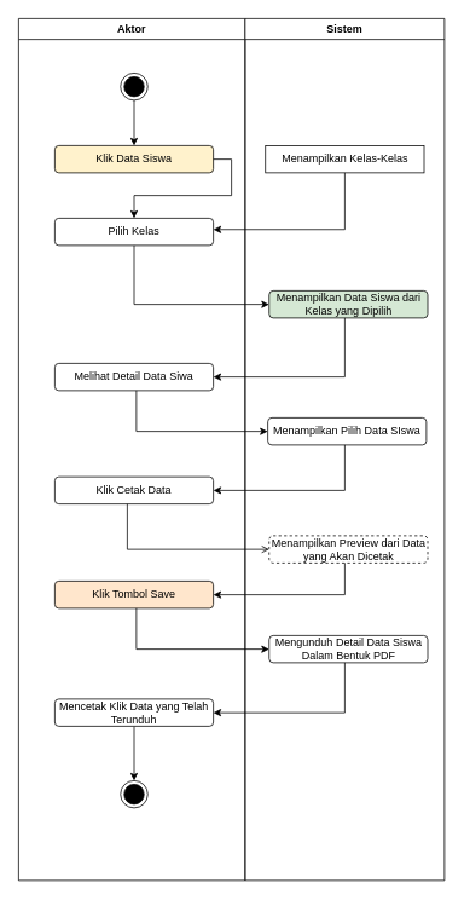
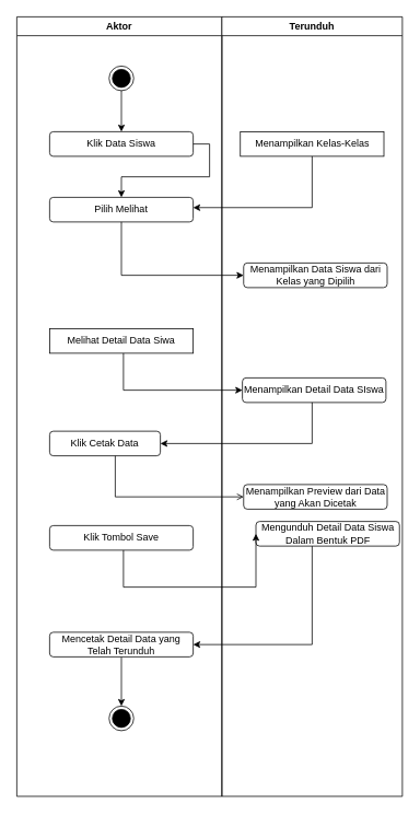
  <mxCell id="0" />
  <mxCell id="1" parent="0" />
  <mxCell id="2" value="Aktor" style="swimlane;whiteSpace=wrap;html=1;" vertex="1" parent="1"><mxGeometry x="20" y="20" width="250" height="950" as="geometry" /></mxCell>
  <mxCell id="3" style="edgeStyle=orthogonalEdgeStyle;rounded=0;orthogonalLoop=1;jettySize=auto;html=1;entryX=0.5;entryY=0;entryDx=0;entryDy=0;" edge="1" parent="2" source="4" target="5"><mxGeometry relative="1" as="geometry" /></mxCell>
  <mxCell id="4" value="" style="ellipse;html=1;shape=endState;fillColor=#000000;strokeColor=#000000;" vertex="1" parent="2"><mxGeometry x="112.5" y="60" width="30" height="30" as="geometry" /></mxCell>
- <mxCell id="5" value="Klik Data Siswa" style="rounded=1;whiteSpace=wrap;html=1;fillColor=#fff2cc;" vertex="1" parent="2"><mxGeometry x="40" y="140" width="175" height="30" as="geometry" /></mxCell>
- <mxCell id="6" value="Pilih Kelas" style="rounded=1;whiteSpace=wrap;html=1;" vertex="1" parent="2"><mxGeometry x="40" y="220" width="175" height="30" as="geometry" /></mxCell>
- <mxCell id="7" value="Melihat Detail Data Siwa" style="rounded=1;whiteSpace=wrap;html=1;" vertex="1" parent="2"><mxGeometry x="40" y="380" width="175" height="30" as="geometry" /></mxCell>
+ <mxCell id="5" value="Klik Data Siswa" style="rounded=1;whiteSpace=wrap;html=1;" vertex="1" parent="2"><mxGeometry x="40" y="140" width="175" height="30" as="geometry" /></mxCell>
+ <mxCell id="6" value="Pilih Melihat" style="rounded=1;whiteSpace=wrap;html=1;" vertex="1" parent="2"><mxGeometry x="40" y="220" width="175" height="30" as="geometry" /></mxCell>
+ <mxCell id="7" value="Melihat Detail Data Siwa" style="whiteSpace=wrap;html=1;rounded=0;" vertex="1" parent="2"><mxGeometry x="40" y="380" width="175" height="30" as="geometry" /></mxCell>
  <mxCell id="8" style="edgeStyle=orthogonalEdgeStyle;rounded=0;orthogonalLoop=1;jettySize=auto;html=1;entryX=1;entryY=0.75;entryDx=0;entryDy=0;" edge="1" parent="2"><mxGeometry relative="1" as="geometry"><mxPoint x="360" y="160" as="sourcePoint" /><mxPoint x="215" y="232.5" as="targetPoint" /><Array as="points"><mxPoint x="360" y="233" /></Array></mxGeometry></mxCell>
- <mxCell id="9" value="Klik Cetak Data" style="rounded=1;whiteSpace=wrap;html=1;" vertex="1" parent="2"><mxGeometry x="40" y="505" width="175" height="30" as="geometry" /></mxCell>
- <mxCell id="10" value="Klik Tombol Save" style="rounded=1;whiteSpace=wrap;html=1;fillColor=#ffe6cc;" vertex="1" parent="2"><mxGeometry x="40" y="620" width="175" height="30" as="geometry" /></mxCell>
+ <mxCell id="9" value="Klik Cetak Data" style="rounded=1;whiteSpace=wrap;html=1;" vertex="1" parent="2"><mxGeometry x="40" y="505" width="135" height="30" as="geometry" /></mxCell>
+ <mxCell id="10" value="Klik Tombol Save" style="rounded=1;whiteSpace=wrap;html=1;" vertex="1" parent="2"><mxGeometry x="40" y="620" width="175" height="30" as="geometry" /></mxCell>
  <mxCell id="11" style="edgeStyle=orthogonalEdgeStyle;rounded=0;orthogonalLoop=1;jettySize=auto;html=1;" edge="1" parent="2" source="12" target="13"><mxGeometry relative="1" as="geometry" /></mxCell>
- <mxCell id="12" value="Mencetak Klik Data yang Telah Terunduh" style="rounded=1;whiteSpace=wrap;html=1;" vertex="1" parent="2"><mxGeometry x="40" y="750" width="175" height="30" as="geometry" /></mxCell>
+ <mxCell id="12" value="Mencetak Detail Data yang Telah Terunduh" style="rounded=1;whiteSpace=wrap;html=1;" vertex="1" parent="2"><mxGeometry x="40" y="750" width="175" height="30" as="geometry" /></mxCell>
  <mxCell id="13" value="" style="ellipse;html=1;shape=endState;fillColor=#000000;strokeColor=#000000;" vertex="1" parent="2"><mxGeometry x="112.5" y="840" width="30" height="30" as="geometry" /></mxCell>
- <mxCell id="14" value="Sistem" style="swimlane;whiteSpace=wrap;html=1;" vertex="1" parent="1"><mxGeometry x="270" y="20" width="220" height="950" as="geometry" /></mxCell>
+ <mxCell id="14" value="Terunduh" style="swimlane;whiteSpace=wrap;html=1;" vertex="1" parent="1"><mxGeometry x="270" y="20" width="220" height="950" as="geometry" /></mxCell>
  <mxCell id="15" value="Menampilkan Kelas-Kelas" style="whiteSpace=wrap;html=1;rounded=0;" vertex="1" parent="14"><mxGeometry x="22.5" y="140" width="175" height="30" as="geometry" /></mxCell>
- <mxCell id="16" value="Menampilkan Data Siswa dari Kelas yang Dipilih" style="rounded=1;whiteSpace=wrap;html=1;fillColor=#d5e8d4;" vertex="1" parent="14"><mxGeometry x="26.5" y="300" width="175" height="30" as="geometry" /></mxCell>
- <mxCell id="17" value="Menampilkan Pilih Data SIswa" style="rounded=1;whiteSpace=wrap;html=1;" vertex="1" parent="14"><mxGeometry x="25" y="440" width="175" height="30" as="geometry" /></mxCell>
- <mxCell id="18" value="Menampilkan Preview dari Data yang Akan Dicetak" style="rounded=1;whiteSpace=wrap;html=1;dashed=1;" vertex="1" parent="14"><mxGeometry x="26.5" y="570" width="175" height="30" as="geometry" /></mxCell>
- <mxCell id="19" value="Mengunduh Detail Data Siswa Dalam Bentuk PDF" style="rounded=1;whiteSpace=wrap;html=1;" vertex="1" parent="14"><mxGeometry x="26.5" y="680" width="175" height="30" as="geometry" /></mxCell>
+ <mxCell id="16" value="Menampilkan Data Siswa dari Kelas yang Dipilih" style="rounded=1;whiteSpace=wrap;html=1;" vertex="1" parent="14"><mxGeometry x="26.5" y="300" width="175" height="30" as="geometry" /></mxCell>
+ <mxCell id="17" value="Menampilkan Detail Data SIswa" style="rounded=1;whiteSpace=wrap;html=1;" vertex="1" parent="14"><mxGeometry x="25" y="440" width="175" height="30" as="geometry" /></mxCell>
+ <mxCell id="18" value="Menampilkan Preview dari Data yang Akan Dicetak" style="rounded=1;whiteSpace=wrap;html=1;" vertex="1" parent="14"><mxGeometry x="26.5" y="570" width="175" height="30" as="geometry" /></mxCell>
+ <mxCell id="19" value="Mengunduh Detail Data Siswa Dalam Bentuk PDF" style="rounded=1;whiteSpace=wrap;html=1;" vertex="1" parent="14"><mxGeometry x="41.5" y="615" width="175" height="30" as="geometry" /></mxCell>
  <mxCell id="20" style="edgeStyle=orthogonalEdgeStyle;rounded=0;orthogonalLoop=1;jettySize=auto;html=1;exitX=1;exitY=0.5;exitDx=0;exitDy=0;" edge="1" parent="1" source="5" target="6"><mxGeometry relative="1" as="geometry" /></mxCell>
  <mxCell id="21" style="edgeStyle=orthogonalEdgeStyle;rounded=0;orthogonalLoop=1;jettySize=auto;html=1;" edge="1" parent="1" source="6" target="16"><mxGeometry relative="1" as="geometry"><Array as="points"><mxPoint x="148" y="335" /></Array></mxGeometry></mxCell>
- <mxCell id="22" style="edgeStyle=orthogonalEdgeStyle;rounded=0;orthogonalLoop=1;jettySize=auto;html=1;entryX=1;entryY=0.5;entryDx=0;entryDy=0;" edge="1" parent="1" source="16" target="7"><mxGeometry relative="1" as="geometry"><Array as="points"><mxPoint x="380" y="415" /></Array></mxGeometry></mxCell>
  <mxCell id="23" style="edgeStyle=orthogonalEdgeStyle;rounded=0;orthogonalLoop=1;jettySize=auto;html=1;entryX=0;entryY=0.5;entryDx=0;entryDy=0;" edge="1" parent="1" source="7" target="17"><mxGeometry relative="1" as="geometry"><Array as="points"><mxPoint x="150" y="475" /></Array></mxGeometry></mxCell>
  <mxCell id="24" style="edgeStyle=orthogonalEdgeStyle;rounded=0;orthogonalLoop=1;jettySize=auto;html=1;entryX=1;entryY=0.5;entryDx=0;entryDy=0;" edge="1" parent="1" source="17" target="9"><mxGeometry relative="1" as="geometry"><Array as="points"><mxPoint x="380" y="540" /></Array></mxGeometry></mxCell>
- <mxCell id="25" style="edgeStyle=orthogonalEdgeStyle;rounded=0;orthogonalLoop=1;jettySize=auto;html=1;entryX=1;entryY=0.5;entryDx=0;entryDy=0;" edge="1" parent="1" source="18" target="10"><mxGeometry relative="1" as="geometry"><Array as="points"><mxPoint x="380" y="655" /></Array></mxGeometry></mxCell>
  <mxCell id="26" style="edgeStyle=orthogonalEdgeStyle;rounded=0;orthogonalLoop=1;jettySize=auto;html=1;entryX=0;entryY=0.5;entryDx=0;entryDy=0;endArrow=open;" edge="1" parent="1" source="9" target="18"><mxGeometry relative="1" as="geometry"><Array as="points"><mxPoint x="140" y="605" /></Array></mxGeometry></mxCell>
  <mxCell id="27" style="edgeStyle=orthogonalEdgeStyle;rounded=0;orthogonalLoop=1;jettySize=auto;html=1;entryX=0;entryY=0.5;entryDx=0;entryDy=0;" edge="1" parent="1" source="10" target="19"><mxGeometry relative="1" as="geometry"><Array as="points"><mxPoint x="150" y="715" /></Array></mxGeometry></mxCell>
  <mxCell id="28" style="edgeStyle=orthogonalEdgeStyle;rounded=0;orthogonalLoop=1;jettySize=auto;html=1;entryX=1;entryY=0.5;entryDx=0;entryDy=0;" edge="1" parent="1" source="19" target="12"><mxGeometry relative="1" as="geometry"><Array as="points"><mxPoint x="380" y="785" /></Array></mxGeometry></mxCell>
